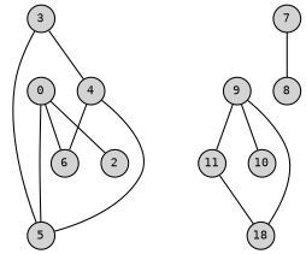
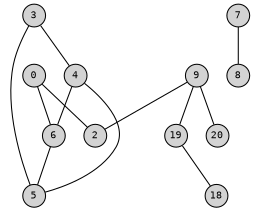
  graph {
    fontname="DejaVu Sans Mono"
    node [fixedsize=true fontname="DejaVu Sans Mono" fontsize="10pt" shape=circle style=filled]
    edge [fontname="DejaVu Sans Mono"]
    0 [width=0.3]
    6 [width=0.3]
    2 [width=0.3]
    5 [width=0.3]
    3 [width=0.3]
    4 [width=0.3]
    7 [width=0.3]
    8 [width=0.3]
    9 [width=0.3]
-   11 [width=0.3]
-   10 [width=0.3]
+   11 [width=0.3 label=19]
+   10 [width=0.3 label=20]
    n12 [label=18 width=0.3]
    0 -- 6
    0 -- 2
-   0 -- 5
+   6 -- 5
    3 -- 5
    3 -- 4
    4 -- 6
    4 -- 5
    7 -- 8
    9 -- 11
    9 -- 10
-   9 -- n12
+   9 -- 2
    11 -- n12
  }
